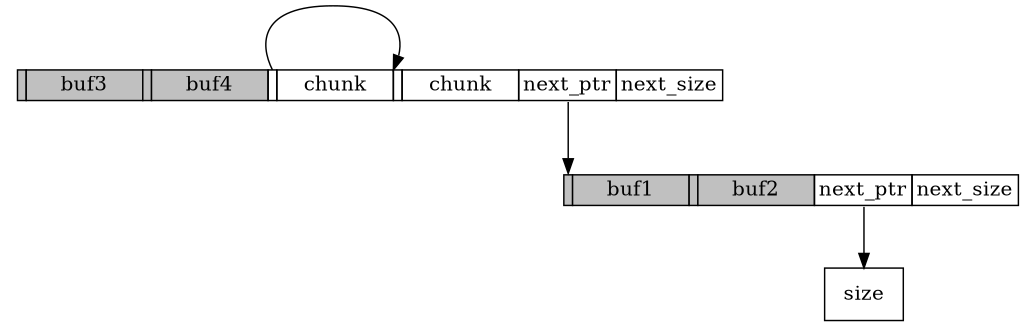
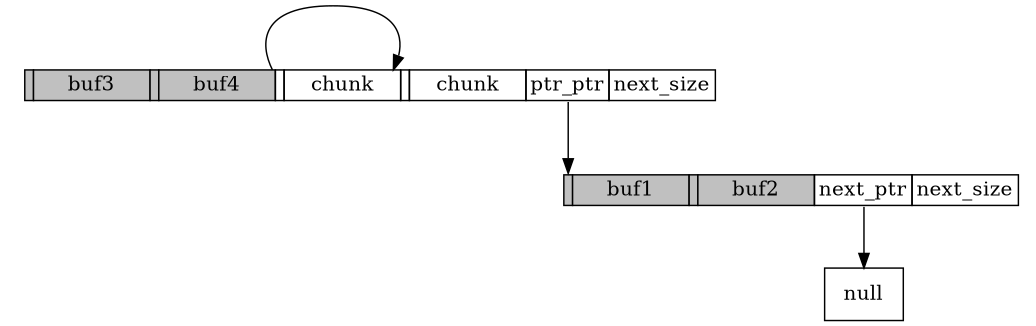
  digraph {
    rankdir=TB
    node [shape=plaintext]
    n1 [label=<         <table border="0" cellborder="1" cellspacing="0">             <tr>                 <td bgcolor="gray" port="f1.0"></td>                 <td bgcolor="gray" port="f1" width="80">buf1</td>                 <td bgcolor="gray" port="f2.0"></td>                 <td bgcolor="gray" port="f2" width="80">buf2</td>                 <td port="f3">next_ptr</td>                 <td>next_size</td>             </tr>         </table>     >]
-   n2 [label=size shape=box]
-   n3 [label=<         <table border="0" cellborder="1" cellspacing="0">             <tr>                 <td bgcolor="gray" port="f1.0"></td>                 <td bgcolor="gray" port="f1" width="80">buf3</td>                 <td bgcolor="gray" port="f2.0"></td>                 <td bgcolor="gray" port="f2" width="80">buf4</td>                 <td port="f3.0"></td>                 <td port="f3" width="80">chunk</td>                 <td port="f4.0"></td>                 <td port="f4" width="80">chunk</td>                 <td port="f5">next_ptr</td>                 <td>next_size</td>             </tr>         </table>     >]
+   n2 [label=null shape=box]
+   n3 [label=<         <table border="0" cellborder="1" cellspacing="0">             <tr>                 <td bgcolor="gray" port="f1.0"></td>                 <td bgcolor="gray" port="f1" width="80">buf3</td>                 <td bgcolor="gray" port="f2.0"></td>                 <td bgcolor="gray" port="f2" width="80">buf4</td>                 <td port="f3.0"></td>                 <td port="f3" width="80">chunk</td>                 <td port="f4.0"></td>                 <td port="f4" width="80">chunk</td>                 <td port="f5">ptr_ptr</td>                 <td>next_size</td>             </tr>         </table>     >]
    n1 -> n2 [tailport=f3]
    n3 -> n1 [headport="f1.0" tailport=f5]
    n3 -> n3 [headport="f4.0:nw" tailport="f3.0:n"]
  }
